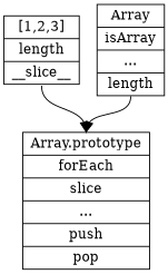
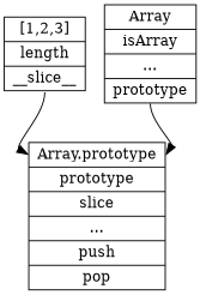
  digraph {
    node [shape=record]
    edge [headport=name tailport=p]
    n1 [label="{[1,2,3]|length|<p>__slice__}"]
-   n2 [label="{<name>Array.prototype|forEach|slice|...|push|pop}"]
-   n3 [label="{Array|isArray|...|<p>length}"]
+   n2 [label="{<name>Array.prototype|prototype|slice|...|push|pop}"]
+   n3 [label="{Array|isArray|...|<p>prototype}"]
    n1 -> n2
    n3 -> n2
  }
